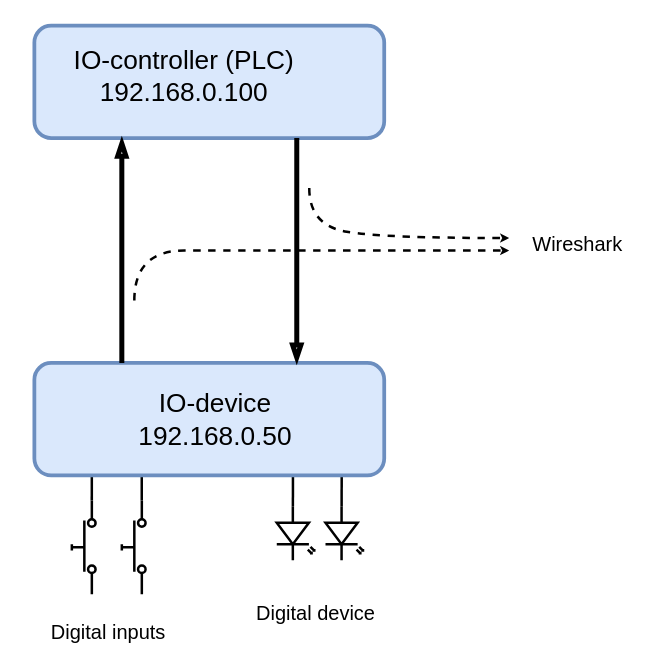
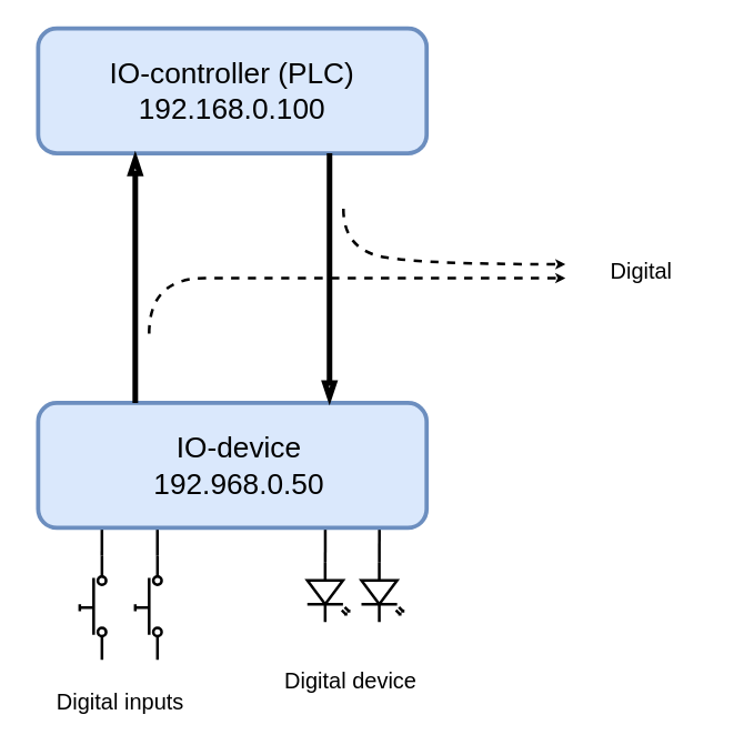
  <mxCell id="0" />
  <mxCell id="1" parent="0" />
  <mxCell id="2" value="" style="group" parent="1" vertex="1" connectable="0"><mxGeometry x="57.005" y="330" width="19" height="145.015" as="geometry" /></mxCell>
  <mxCell id="3" value="" style="pointerEvents=1;verticalLabelPosition=bottom;shadow=0;dashed=0;align=center;html=1;verticalAlign=top;shape=mxgraph.electrical.electro-mechanical.push_switch_no;direction=north;strokeWidth=2;perimeterSpacing=0;" parent="2" vertex="1"><mxGeometry y="70.005" width="19" height="75.01" as="geometry" /></mxCell>
  <mxCell id="4" value="" style="endArrow=none;html=1;strokeWidth=2;fontFamily=Helvetica;fontSize=21;entryX=1;entryY=0.84;entryDx=0;entryDy=0;entryPerimeter=0;" parent="2" target="3" edge="1"><mxGeometry width="50" height="50" relative="1" as="geometry"><mxPoint x="15.995" as="sourcePoint" /><mxPoint x="-30.005" y="80" as="targetPoint" /></mxGeometry></mxCell>
  <mxCell id="5" value="" style="group" parent="1" vertex="1" connectable="0"><mxGeometry x="96.995" y="330" width="19" height="145.015" as="geometry" /></mxCell>
  <mxCell id="6" value="" style="pointerEvents=1;verticalLabelPosition=bottom;shadow=0;dashed=0;align=center;html=1;verticalAlign=top;shape=mxgraph.electrical.electro-mechanical.push_switch_no;direction=north;strokeWidth=2;perimeterSpacing=0;" parent="5" vertex="1"><mxGeometry y="70.005" width="19" height="75.01" as="geometry" /></mxCell>
  <mxCell id="7" value="" style="endArrow=none;html=1;strokeWidth=2;fontFamily=Helvetica;fontSize=21;entryX=1;entryY=0.84;entryDx=0;entryDy=0;entryPerimeter=0;" parent="5" target="6" edge="1"><mxGeometry width="50" height="50" relative="1" as="geometry"><mxPoint x="15.995" as="sourcePoint" /><mxPoint x="-30.005" y="80" as="targetPoint" /></mxGeometry></mxCell>
  <mxCell id="8" value="" style="group" parent="1" vertex="1" connectable="0"><mxGeometry x="221" y="355" width="30" height="92.86" as="geometry" /></mxCell>
  <mxCell id="9" value="" style="verticalLabelPosition=bottom;shadow=0;dashed=0;align=center;html=1;verticalAlign=top;shape=mxgraph.electrical.opto_electronics.led_2;pointerEvents=1;direction=south;strokeWidth=2;" parent="8" vertex="1"><mxGeometry y="50" width="30" height="42.86" as="geometry" /></mxCell>
  <mxCell id="10" value="" style="endArrow=none;html=1;strokeWidth=2;fontFamily=Helvetica;fontSize=21;entryX=0;entryY=0.57;entryDx=0;entryDy=0;entryPerimeter=0;" parent="8" target="9" edge="1"><mxGeometry width="50" height="50" relative="1" as="geometry"><mxPoint x="13" as="sourcePoint" /><mxPoint x="-190" y="30" as="targetPoint" /></mxGeometry></mxCell>
  <mxCell id="11" value="" style="group" parent="1" vertex="1" connectable="0"><mxGeometry x="260" y="355" width="30" height="92.86" as="geometry" /></mxCell>
  <mxCell id="12" value="" style="verticalLabelPosition=bottom;shadow=0;dashed=0;align=center;html=1;verticalAlign=top;shape=mxgraph.electrical.opto_electronics.led_2;pointerEvents=1;direction=south;strokeWidth=2;" parent="11" vertex="1"><mxGeometry y="50" width="30" height="42.86" as="geometry" /></mxCell>
  <mxCell id="13" value="" style="endArrow=none;html=1;strokeWidth=2;fontFamily=Helvetica;fontSize=21;entryX=0;entryY=0.57;entryDx=0;entryDy=0;entryPerimeter=0;" parent="11" target="12" edge="1"><mxGeometry width="50" height="50" relative="1" as="geometry"><mxPoint x="13" as="sourcePoint" /><mxPoint x="-190" y="30" as="targetPoint" /></mxGeometry></mxCell>
  <mxCell id="14" value="" style="rounded=1;whiteSpace=wrap;html=1;fillColor=#dae8fc;strokeColor=#6c8ebf;strokeWidth=3;" parent="1" vertex="1"><mxGeometry x="27" y="290" width="280" height="90" as="geometry" /></mxCell>
  <mxCell id="15" value="" style="rounded=1;whiteSpace=wrap;html=1;fillColor=#dae8fc;strokeColor=#6c8ebf;strokeWidth=3;" parent="1" vertex="1"><mxGeometry x="27" y="20" width="280" height="90" as="geometry" /></mxCell>
  <mxCell id="16" style="edgeStyle=none;rounded=0;orthogonalLoop=1;jettySize=auto;html=1;exitX=0.25;exitY=0;exitDx=0;exitDy=0;entryX=0.25;entryY=1;entryDx=0;entryDy=0;strokeWidth=4;endArrow=blockThin;endFill=0;" parent="1" source="14" target="15" edge="1"><mxGeometry relative="1" as="geometry" /></mxCell>
  <mxCell id="17" style="edgeStyle=none;rounded=0;orthogonalLoop=1;jettySize=auto;html=1;exitX=0.75;exitY=1;exitDx=0;exitDy=0;entryX=0.75;entryY=0;entryDx=0;entryDy=0;strokeWidth=4;endArrow=blockThin;endFill=0;" parent="1" source="15" target="14" edge="1"><mxGeometry relative="1" as="geometry"><mxPoint x="87" y="300" as="sourcePoint" /><mxPoint x="87" y="120" as="targetPoint" /></mxGeometry></mxCell>
  <mxCell id="18" value="" style="curved=1;endArrow=classic;html=1;strokeWidth=2;startSize=2;endSize=1;dashed=1;" parent="1" edge="1"><mxGeometry width="50" height="50" relative="1" as="geometry"><mxPoint x="247" y="150" as="sourcePoint" /><mxPoint x="407" y="190" as="targetPoint" /><Array as="points"><mxPoint x="247" y="180" /><mxPoint x="307" y="190" /></Array></mxGeometry></mxCell>
  <mxCell id="19" value="" style="curved=1;endArrow=classic;html=1;strokeWidth=2;startSize=2;endSize=1;dashed=1;" parent="1" edge="1"><mxGeometry width="50" height="50" relative="1" as="geometry"><mxPoint x="107" y="240" as="sourcePoint" /><mxPoint x="407" y="200" as="targetPoint" /><Array as="points"><mxPoint x="107" y="200" /><mxPoint x="187" y="200" /></Array></mxGeometry></mxCell>
- <mxCell id="20" value="&lt;font face=&quot;Helvetica&quot;&gt;Wireshark&lt;/font&gt;" style="text;html=1;strokeColor=none;fillColor=none;align=center;verticalAlign=middle;whiteSpace=wrap;rounded=0;flipH=0;flipV=1;fontSize=16;fontFamily=Helvetica;fontStyle=0" parent="1" vertex="1"><mxGeometry x="417" y="180" width="90" height="30" as="geometry" /></mxCell>
- <mxCell id="21" value="&lt;div&gt;IO-controller (PLC)&lt;/div&gt;192.168.0.100" style="text;html=1;strokeColor=none;fillColor=none;align=center;verticalAlign=middle;whiteSpace=wrap;rounded=0;fontFamily=Helvetica;fontSize=21;" parent="1" vertex="1"><mxGeometry x="57" y="40" width="180" height="40" as="geometry" /></mxCell>
- <mxCell id="22" value="IO-device&lt;br&gt;192.168.0.50" style="text;html=1;strokeColor=none;fillColor=none;align=center;verticalAlign=middle;whiteSpace=wrap;rounded=0;fontFamily=Helvetica;fontSize=21;" parent="1" vertex="1"><mxGeometry x="82" y="315" width="180" height="40" as="geometry" /></mxCell>
+ <mxCell id="20" value="&lt;font face=&quot;Helvetica&quot;&gt;Digital&lt;/font&gt;" style="text;html=1;strokeColor=none;fillColor=none;align=center;verticalAlign=middle;whiteSpace=wrap;rounded=0;flipH=0;flipV=1;fontSize=16;fontFamily=Helvetica;fontStyle=0" parent="1" vertex="1"><mxGeometry x="417" y="180" width="90" height="30" as="geometry" /></mxCell>
+ <mxCell id="21" value="&lt;div&gt;IO-controller (PLC)&lt;/div&gt;192.168.0.100" style="text;html=1;strokeColor=none;fillColor=none;align=center;verticalAlign=middle;whiteSpace=wrap;rounded=0;fontFamily=Helvetica;fontSize=21;" parent="1" vertex="1"><mxGeometry x="77" y="45" width="180" height="40" as="geometry" /></mxCell>
+ <mxCell id="22" value="IO-device&lt;br&gt;192.968.0.50" style="text;html=1;strokeColor=none;fillColor=none;align=center;verticalAlign=middle;whiteSpace=wrap;rounded=0;fontFamily=Helvetica;fontSize=21;" parent="1" vertex="1"><mxGeometry x="82" y="315" width="180" height="40" as="geometry" /></mxCell>
  <mxCell id="23" value="Digital inputs" style="text;html=1;strokeColor=none;fillColor=none;align=center;verticalAlign=middle;whiteSpace=wrap;rounded=0;flipH=0;flipV=1;fontSize=16;fontFamily=Helvetica;fontStyle=0" parent="1" vertex="1"><mxGeometry x="20.99" y="495" width="131.01" height="20" as="geometry" /></mxCell>
  <mxCell id="24" value="Digital device" style="text;html=1;strokeColor=none;fillColor=none;align=center;verticalAlign=middle;whiteSpace=wrap;rounded=0;flipH=0;flipV=1;fontSize=16;fontFamily=Helvetica;fontStyle=0" parent="1" vertex="1"><mxGeometry x="187" y="480" width="131.01" height="20" as="geometry" /></mxCell>
